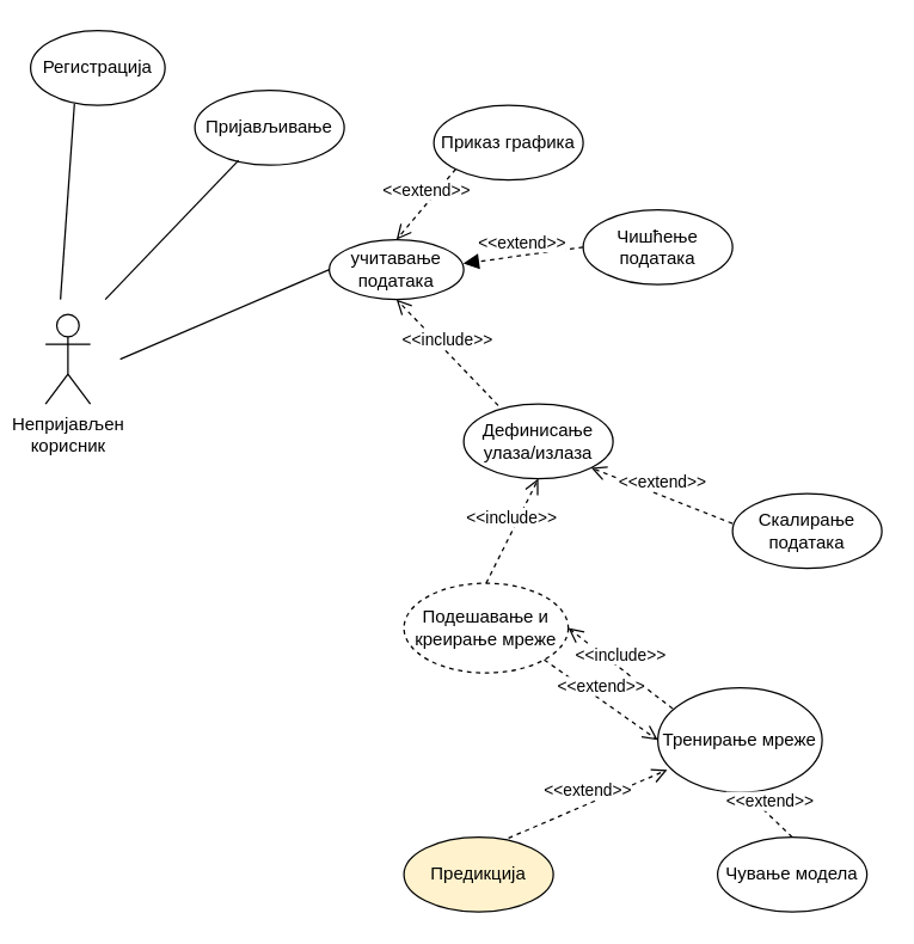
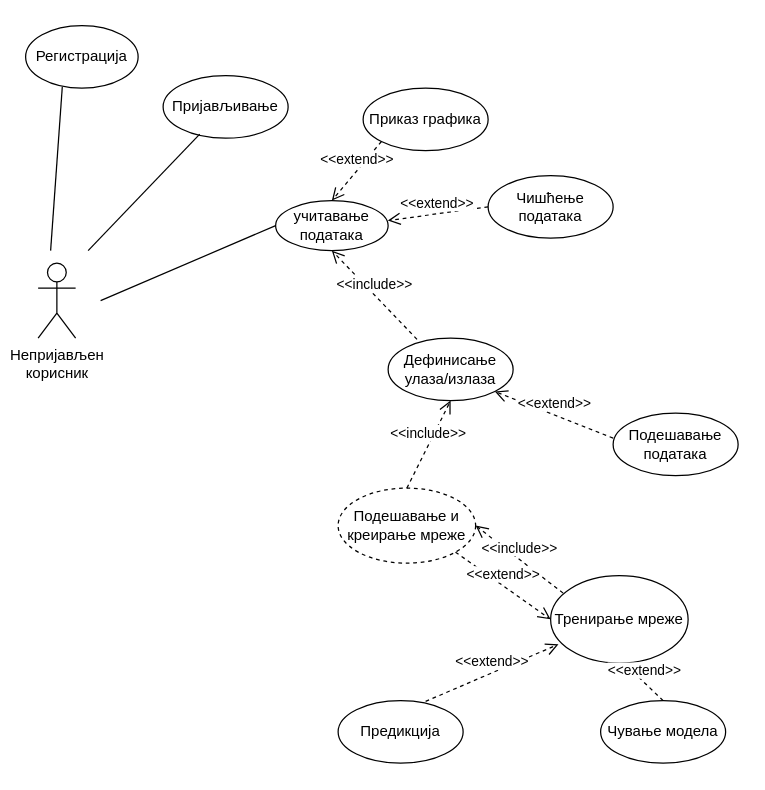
  <mxCell id="0" />
  <mxCell id="1" parent="0" />
  <mxCell id="2" value="Непријављен&lt;br&gt;корисник" style="shape=umlActor;verticalLabelPosition=bottom;verticalAlign=top;html=1;outlineConnect=0;" vertex="1" parent="1"><mxGeometry x="30" y="210" width="30" height="60" as="geometry" /></mxCell>
  <mxCell id="3" value="Регистрација" style="ellipse;whiteSpace=wrap;html=1;" vertex="1" parent="1"><mxGeometry x="20" y="20" width="90" height="50" as="geometry" /></mxCell>
  <mxCell id="4" value="Пријављивање" style="ellipse;whiteSpace=wrap;html=1;" vertex="1" parent="1"><mxGeometry x="130" y="60" width="100" height="50" as="geometry" /></mxCell>
  <mxCell id="5" value="учитавање података" style="ellipse;whiteSpace=wrap;html=1;" vertex="1" parent="1"><mxGeometry x="220" y="160" width="90" height="40" as="geometry" /></mxCell>
  <mxCell id="6" value="Приказ графика" style="ellipse;whiteSpace=wrap;html=1;" vertex="1" parent="1"><mxGeometry x="290" y="70" width="100" height="50" as="geometry" /></mxCell>
  <mxCell id="7" value="&amp;lt;&amp;lt;extend&amp;gt;&amp;gt;" style="html=1;verticalAlign=bottom;endArrow=open;dashed=1;endSize=8;rounded=0;exitX=0;exitY=1;exitDx=0;exitDy=0;entryX=0.5;entryY=0;entryDx=0;entryDy=0;" edge="1" parent="1" source="6" target="5"><mxGeometry relative="1" as="geometry"><mxPoint x="420" y="170" as="sourcePoint" /><mxPoint x="340" y="170" as="targetPoint" /></mxGeometry></mxCell>
  <mxCell id="8" value="Чишћење&lt;br&gt;података" style="ellipse;whiteSpace=wrap;html=1;" vertex="1" parent="1"><mxGeometry x="390" y="140" width="100" height="50" as="geometry" /></mxCell>
- <mxCell id="9" value="&amp;lt;&amp;lt;extend&amp;gt;&amp;gt;" style="html=1;verticalAlign=bottom;endArrow=block;dashed=1;endSize=8;rounded=0;exitX=0;exitY=0.5;exitDx=0;exitDy=0;entryX=0.997;entryY=0.399;entryDx=0;entryDy=0;entryPerimeter=0;" edge="1" parent="1" source="8" target="5"><mxGeometry relative="1" as="geometry"><mxPoint x="314.645" y="122.678" as="sourcePoint" /><mxPoint x="275" y="170" as="targetPoint" /></mxGeometry></mxCell>
+ <mxCell id="9" value="&amp;lt;&amp;lt;extend&amp;gt;&amp;gt;" style="html=1;verticalAlign=bottom;endArrow=open;dashed=1;endSize=8;rounded=0;exitX=0;exitY=0.5;exitDx=0;exitDy=0;entryX=0.997;entryY=0.399;entryDx=0;entryDy=0;entryPerimeter=0;" edge="1" parent="1" source="8" target="5"><mxGeometry relative="1" as="geometry"><mxPoint x="314.645" y="122.678" as="sourcePoint" /><mxPoint x="275" y="170" as="targetPoint" /></mxGeometry></mxCell>
  <mxCell id="10" value="Дефинисање улаза/излаза" style="ellipse;whiteSpace=wrap;html=1;" vertex="1" parent="1"><mxGeometry x="310" y="270" width="100" height="50" as="geometry" /></mxCell>
  <mxCell id="11" value="&amp;lt;&amp;lt;include&amp;gt;&amp;gt;" style="html=1;verticalAlign=bottom;endArrow=open;dashed=1;endSize=8;rounded=0;exitX=0.231;exitY=0.019;exitDx=0;exitDy=0;entryX=0.5;entryY=1;entryDx=0;entryDy=0;exitPerimeter=0;" edge="1" parent="1" source="10" target="5"><mxGeometry relative="1" as="geometry"><mxPoint x="370.27" y="220" as="sourcePoint" /><mxPoint x="290" y="234.95" as="targetPoint" /></mxGeometry></mxCell>
- <mxCell id="12" value="Скалирање података" style="ellipse;whiteSpace=wrap;html=1;" vertex="1" parent="1"><mxGeometry x="490" y="330" width="100" height="50" as="geometry" /></mxCell>
+ <mxCell id="12" value="Подешавање података" style="ellipse;whiteSpace=wrap;html=1;" vertex="1" parent="1"><mxGeometry x="490" y="330" width="100" height="50" as="geometry" /></mxCell>
  <mxCell id="13" value="&amp;lt;&amp;lt;extend&amp;gt;&amp;gt;" style="html=1;verticalAlign=bottom;endArrow=open;dashed=1;endSize=8;rounded=0;exitX=0;exitY=0.4;exitDx=0;exitDy=0;exitPerimeter=0;entryX=1;entryY=1;entryDx=0;entryDy=0;" edge="1" parent="1" source="12" target="10"><mxGeometry relative="1" as="geometry"><mxPoint x="491.7" y="306.1" as="sourcePoint" /><mxPoint x="400" y="300" as="targetPoint" /></mxGeometry></mxCell>
  <mxCell id="14" value="Подешавање и креирање мреже" style="ellipse;whiteSpace=wrap;html=1;dashed=1;" vertex="1" parent="1"><mxGeometry x="270" y="390" width="110" height="60" as="geometry" /></mxCell>
  <mxCell id="15" value="&amp;lt;&amp;lt;include&amp;gt;&amp;gt;" style="html=1;verticalAlign=bottom;endArrow=open;dashed=1;endSize=8;rounded=0;exitX=0.5;exitY=0;exitDx=0;exitDy=0;entryX=0.5;entryY=1;entryDx=0;entryDy=0;" edge="1" parent="1" source="14" target="10"><mxGeometry relative="1" as="geometry"><mxPoint x="343.1" y="280.95" as="sourcePoint" /><mxPoint x="275" y="220" as="targetPoint" /></mxGeometry></mxCell>
  <mxCell id="16" value="Тренирање мреже" style="ellipse;whiteSpace=wrap;html=1;" vertex="1" parent="1"><mxGeometry x="440" y="460" width="110" height="70" as="geometry" /></mxCell>
  <mxCell id="17" value="&amp;lt;&amp;lt;include&amp;gt;&amp;gt;" style="html=1;verticalAlign=bottom;endArrow=open;dashed=1;endSize=8;rounded=0;exitX=0.091;exitY=0.2;exitDx=0;exitDy=0;entryX=1;entryY=0.5;entryDx=0;entryDy=0;exitPerimeter=0;" edge="1" parent="1" source="16" target="14"><mxGeometry relative="1" as="geometry"><mxPoint x="335" y="400" as="sourcePoint" /><mxPoint x="370" y="330" as="targetPoint" /></mxGeometry></mxCell>
  <mxCell id="18" value="&amp;lt;&amp;lt;extend&amp;gt;&amp;gt;" style="html=1;verticalAlign=bottom;endArrow=open;dashed=1;endSize=8;rounded=0;exitX=1;exitY=1;exitDx=0;exitDy=0;entryX=0;entryY=0.5;entryDx=0;entryDy=0;" edge="1" parent="1" source="14" target="16"><mxGeometry relative="1" as="geometry"><mxPoint x="500" y="360" as="sourcePoint" /><mxPoint x="405.355" y="322.678" as="targetPoint" /></mxGeometry></mxCell>
- <mxCell id="19" value="Предикција" style="ellipse;whiteSpace=wrap;html=1;fillColor=#fff2cc;" vertex="1" parent="1"><mxGeometry x="270" y="560" width="100" height="50" as="geometry" /></mxCell>
+ <mxCell id="19" value="Предикција" style="ellipse;whiteSpace=wrap;html=1;" vertex="1" parent="1"><mxGeometry x="270" y="560" width="100" height="50" as="geometry" /></mxCell>
  <mxCell id="20" value="Чување модела" style="ellipse;whiteSpace=wrap;html=1;" vertex="1" parent="1"><mxGeometry x="480" y="560" width="100" height="50" as="geometry" /></mxCell>
  <mxCell id="21" value="&amp;lt;&amp;lt;extend&amp;gt;&amp;gt;" style="html=1;verticalAlign=bottom;endArrow=open;dashed=1;endSize=8;rounded=0;exitX=0.7;exitY=0.012;exitDx=0;exitDy=0;entryX=0.057;entryY=0.785;entryDx=0;entryDy=0;exitPerimeter=0;entryPerimeter=0;" edge="1" parent="1" source="19" target="16"><mxGeometry relative="1" as="geometry"><mxPoint x="373.932" y="451.191" as="sourcePoint" /><mxPoint x="450" y="495" as="targetPoint" /></mxGeometry></mxCell>
  <mxCell id="22" value="&amp;lt;&amp;lt;extend&amp;gt;&amp;gt;" style="html=1;verticalAlign=bottom;endArrow=open;dashed=1;endSize=8;rounded=0;exitX=0.5;exitY=0;exitDx=0;exitDy=0;entryX=0.546;entryY=1.019;entryDx=0;entryDy=0;entryPerimeter=0;" edge="1" parent="1" source="20" target="16"><mxGeometry relative="1" as="geometry"><mxPoint x="350" y="570.6" as="sourcePoint" /><mxPoint x="456.27" y="509.25" as="targetPoint" /></mxGeometry></mxCell>
  <mxCell id="23" value="" style="endArrow=none;html=1;rounded=0;entryX=0.326;entryY=0.978;entryDx=0;entryDy=0;entryPerimeter=0;" edge="1" parent="1" target="3"><mxGeometry width="50" height="50" relative="1" as="geometry"><mxPoint x="40" y="200" as="sourcePoint" /><mxPoint x="90" y="120" as="targetPoint" /></mxGeometry></mxCell>
  <mxCell id="24" value="" style="endArrow=none;html=1;rounded=0;entryX=0.293;entryY=0.937;entryDx=0;entryDy=0;entryPerimeter=0;" edge="1" parent="1" target="4"><mxGeometry width="50" height="50" relative="1" as="geometry"><mxPoint x="70" y="200" as="sourcePoint" /><mxPoint x="69.34" y="78.9" as="targetPoint" /></mxGeometry></mxCell>
  <mxCell id="25" value="" style="endArrow=none;html=1;rounded=0;entryX=0;entryY=0.5;entryDx=0;entryDy=0;" edge="1" parent="1" target="5"><mxGeometry width="50" height="50" relative="1" as="geometry"><mxPoint x="80" y="240" as="sourcePoint" /><mxPoint x="79.34" y="88.9" as="targetPoint" /></mxGeometry></mxCell>
